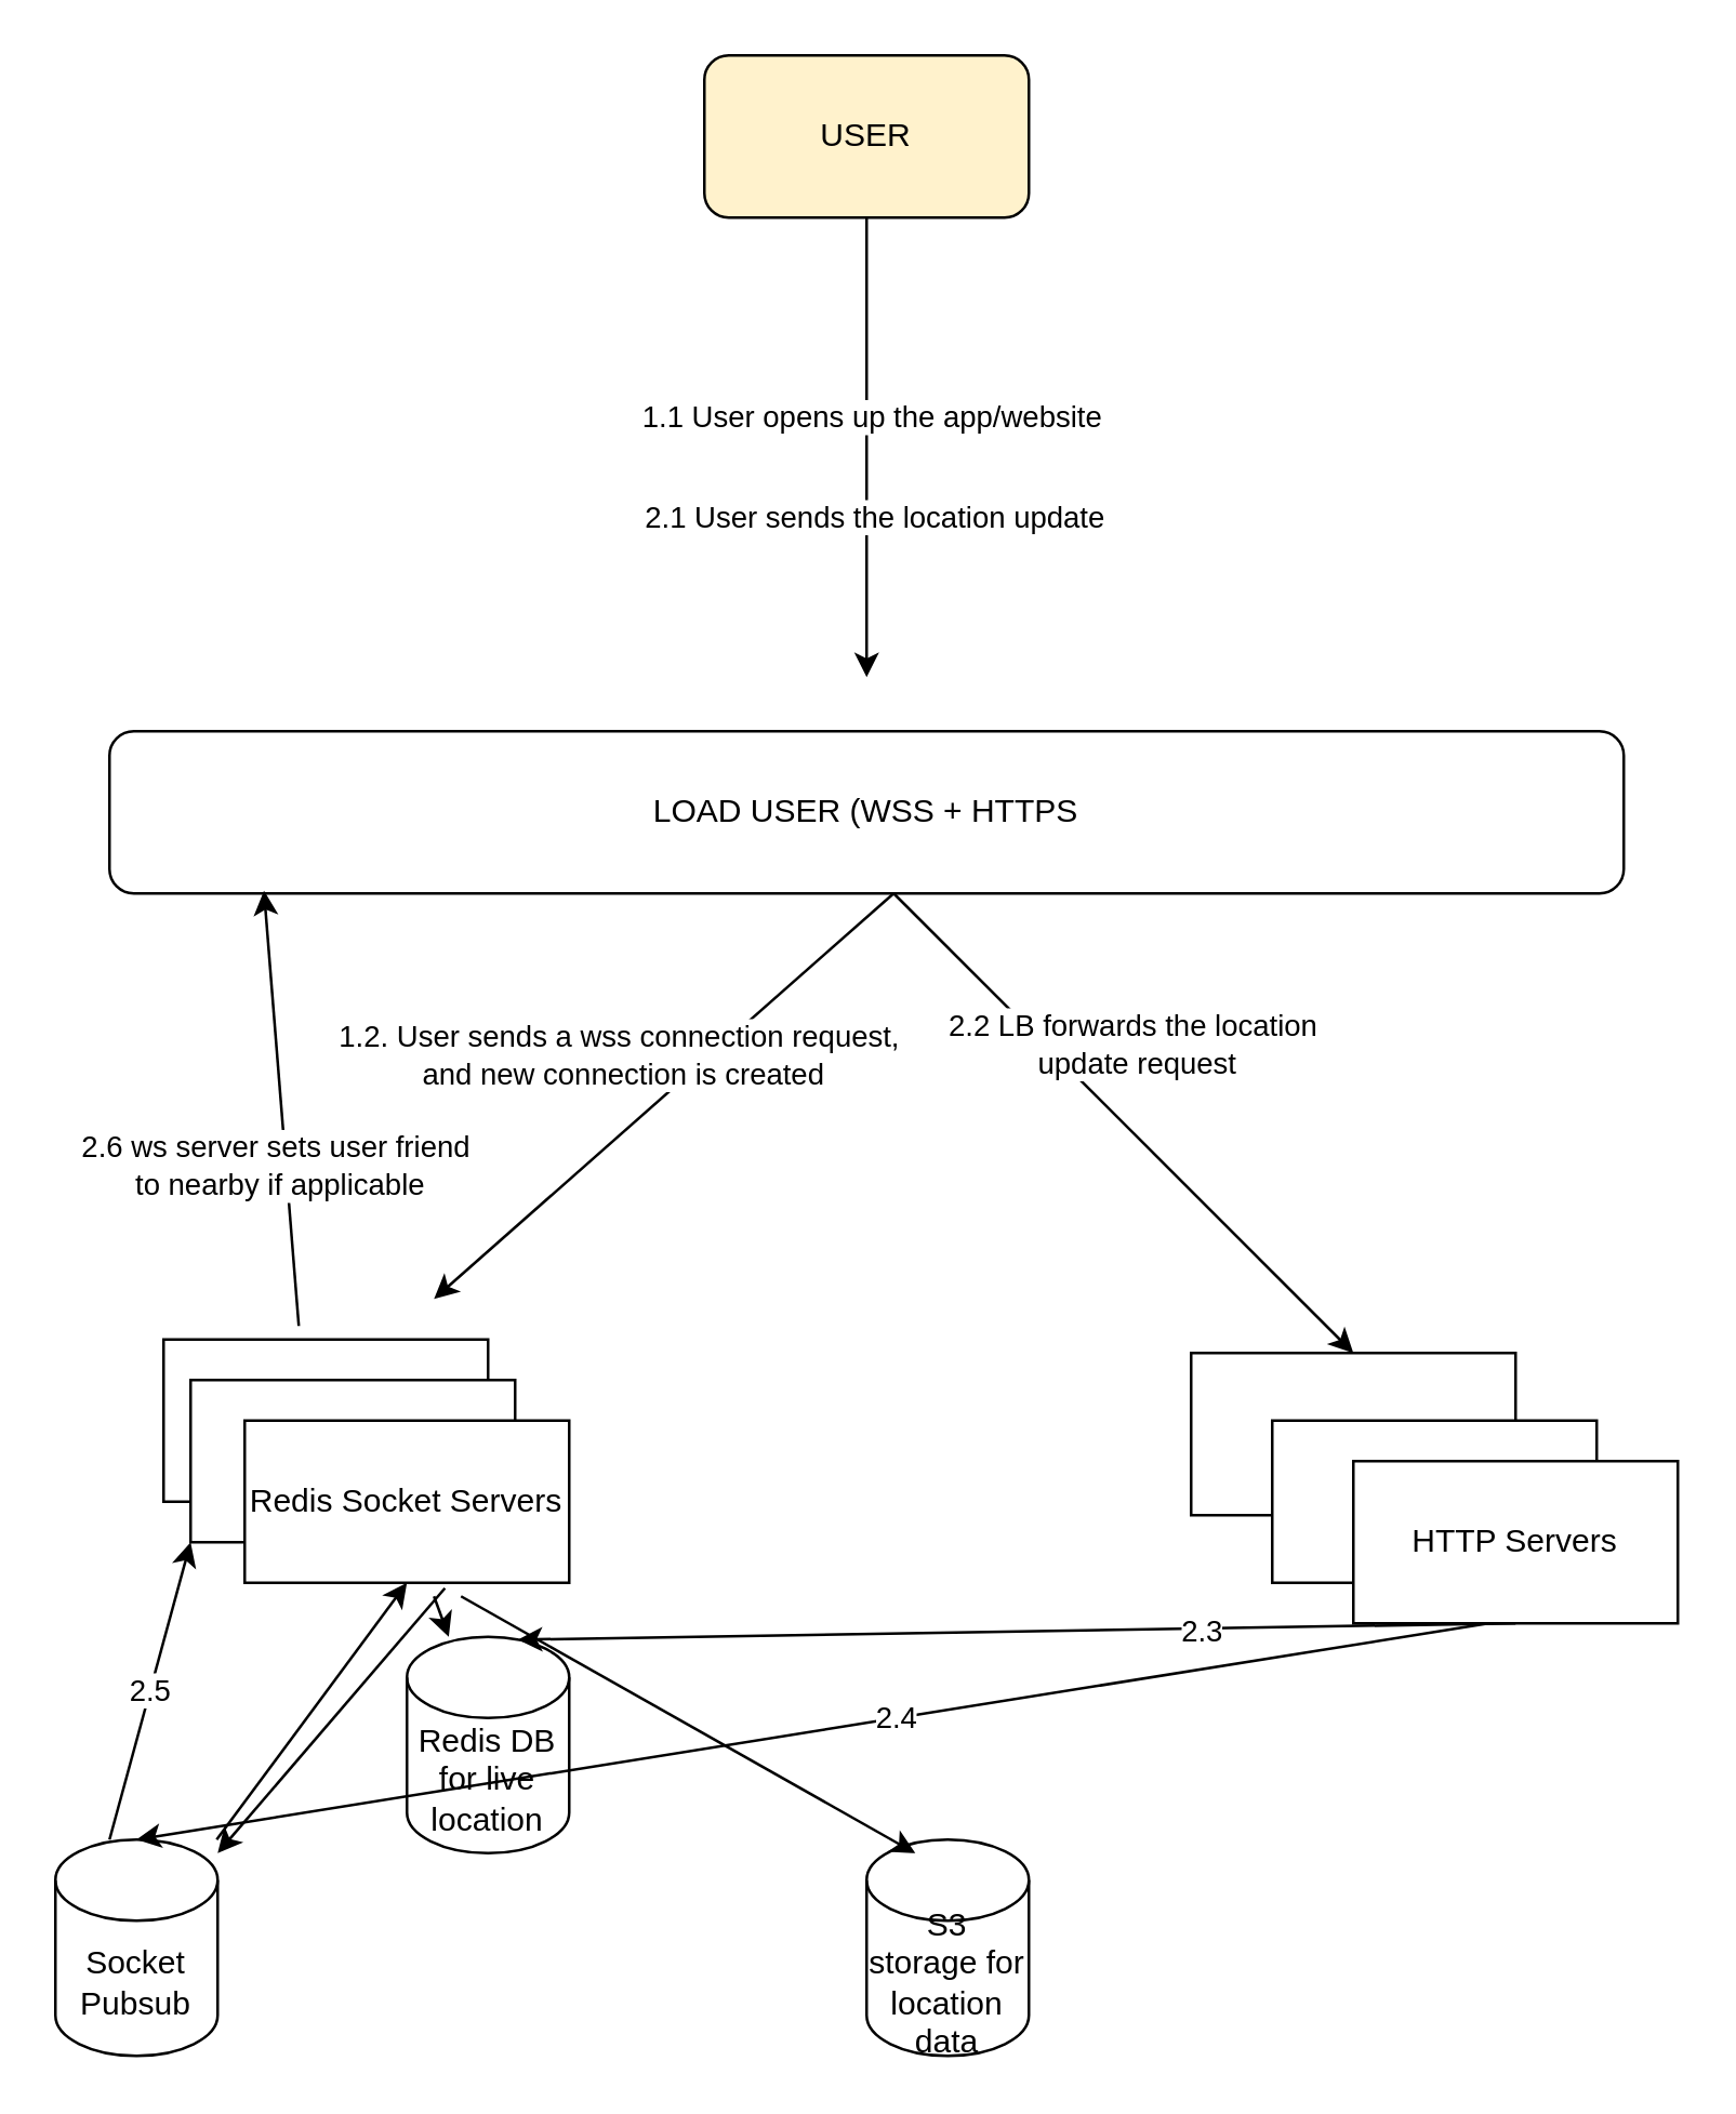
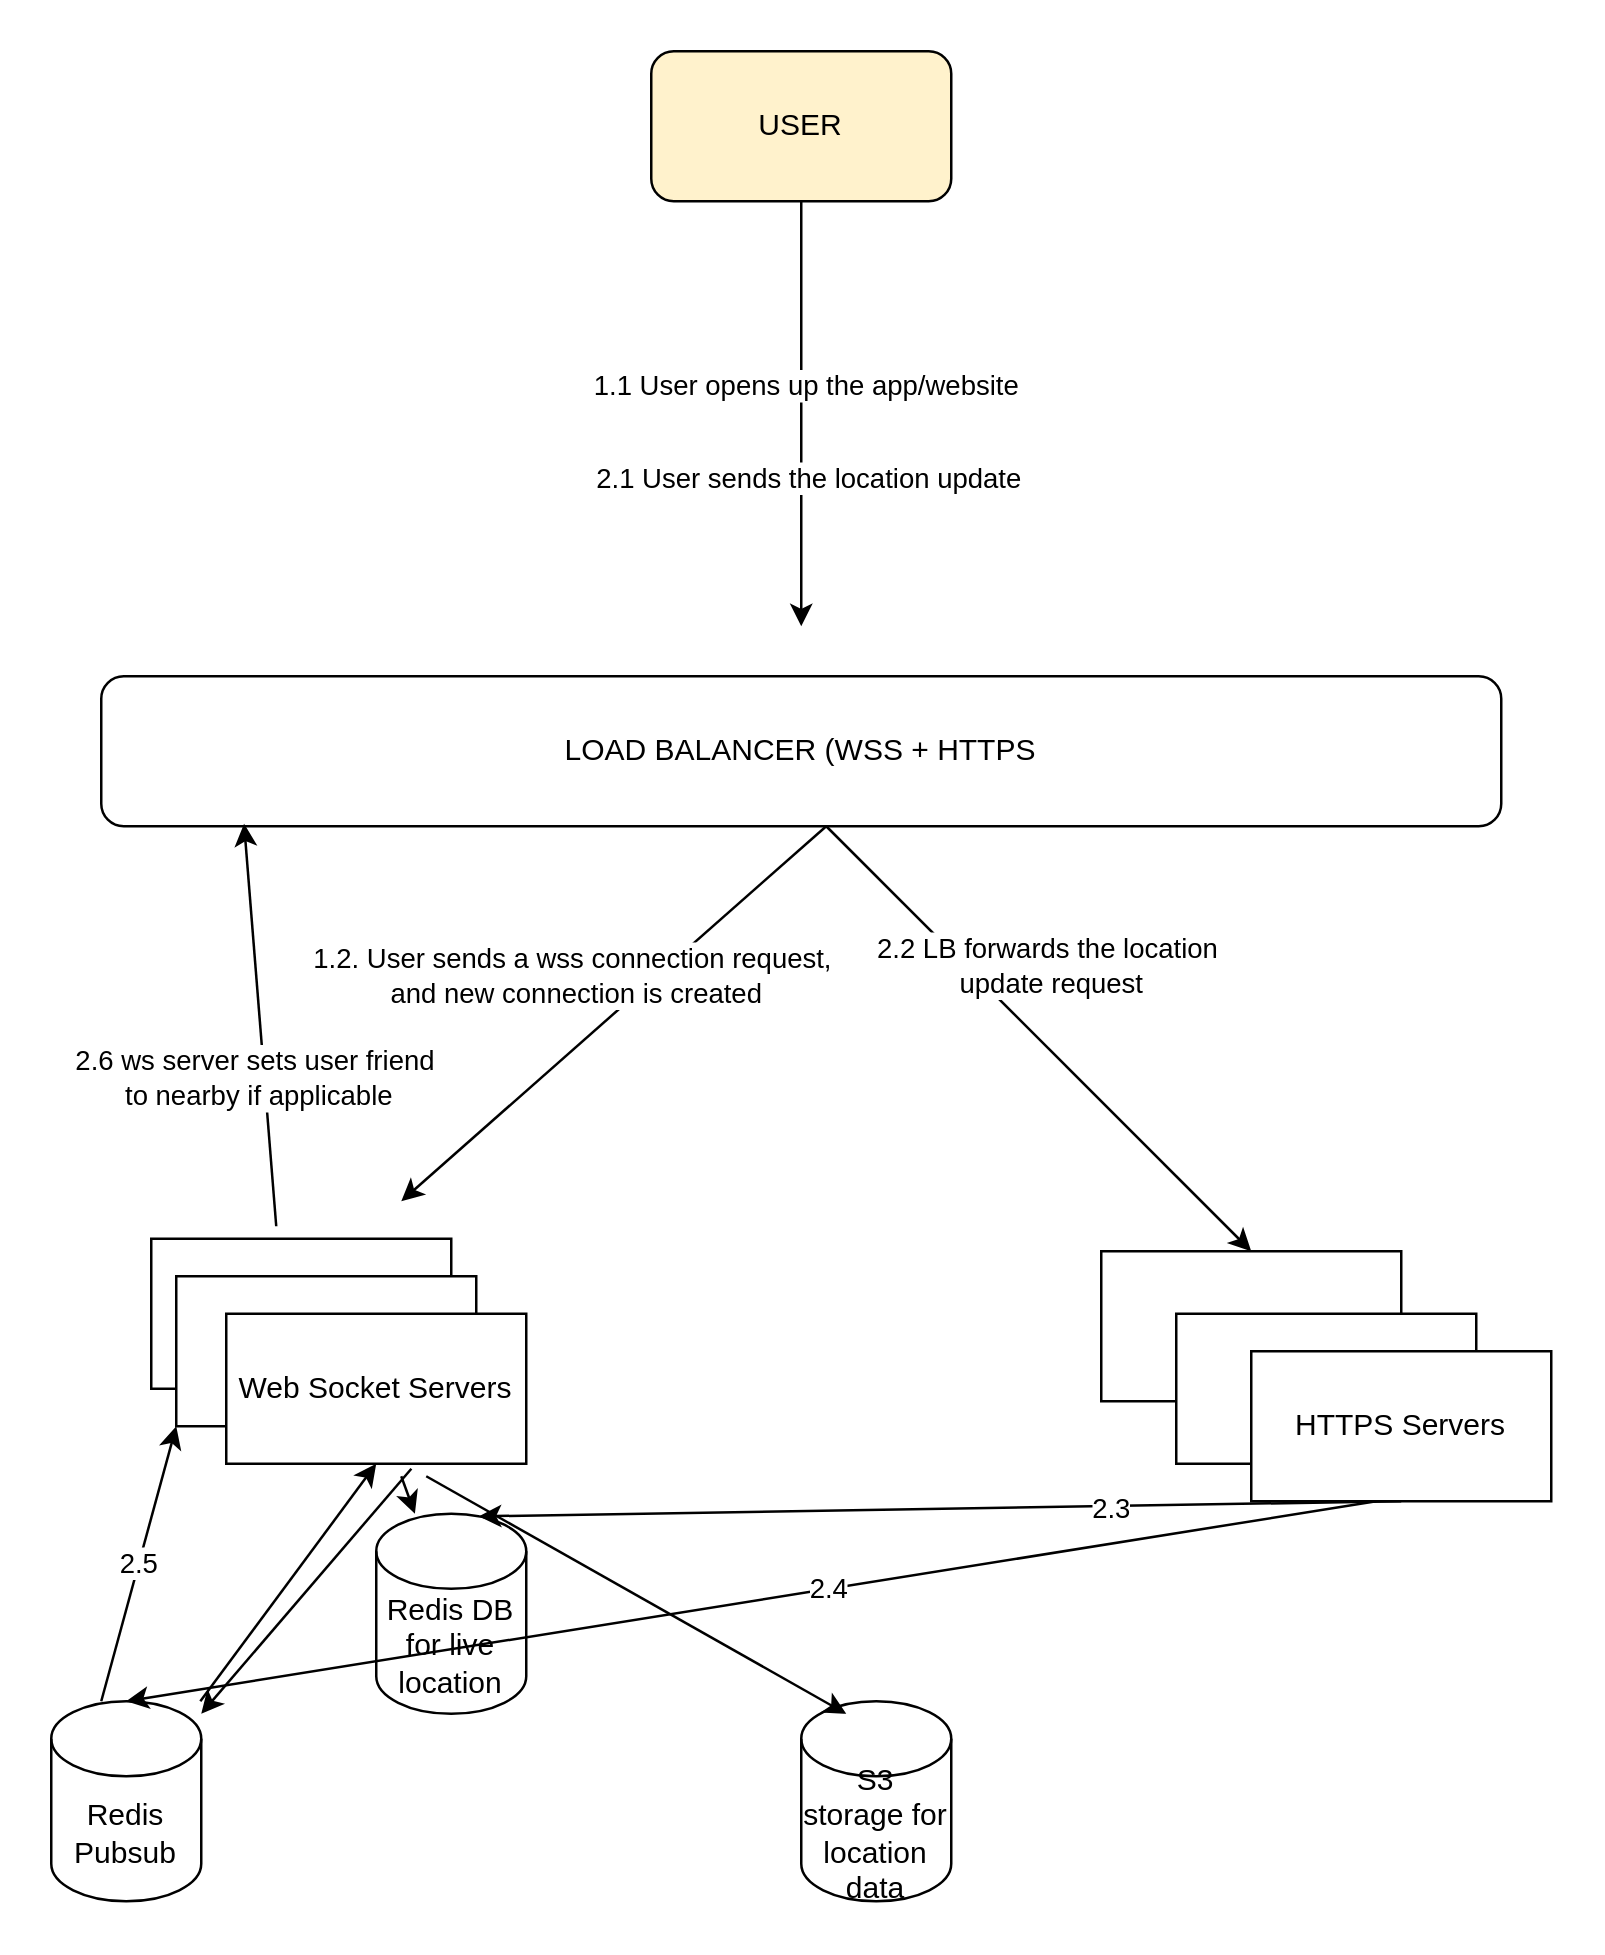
  <mxCell id="0" />
  <mxCell id="1" parent="0" />
  <mxCell id="2" value="USER" style="rounded=1;whiteSpace=wrap;html=1;fillColor=#fff2cc;" vertex="1" parent="1"><mxGeometry x="260" y="20" width="120" height="60" as="geometry" /></mxCell>
  <mxCell id="3" value="" style="endArrow=classic;html=1;rounded=0;" edge="1" parent="1"><mxGeometry width="50" height="50" relative="1" as="geometry"><mxPoint x="320" y="80" as="sourcePoint" /><mxPoint x="320" y="250" as="targetPoint" /></mxGeometry></mxCell>
  <mxCell id="4" value="1.1 User opens up the app/website" style="edgeLabel;html=1;align=center;verticalAlign=middle;resizable=0;points=[];" vertex="1" connectable="0" parent="3"><mxGeometry x="-0.141" y="1" relative="1" as="geometry"><mxPoint as="offset" /></mxGeometry></mxCell>
  <mxCell id="5" value="2.1 User sends the location update" style="edgeLabel;html=1;align=center;verticalAlign=middle;resizable=0;points=[];" vertex="1" connectable="0" parent="3"><mxGeometry x="0.294" y="2" relative="1" as="geometry"><mxPoint as="offset" /></mxGeometry></mxCell>
- <mxCell id="6" value="LOAD USER (WSS + HTTPS" style="rounded=1;whiteSpace=wrap;html=1;" vertex="1" parent="1"><mxGeometry x="40" y="270" width="560" height="60" as="geometry" /></mxCell>
+ <mxCell id="6" value="LOAD BALANCER (WSS + HTTPS" style="rounded=1;whiteSpace=wrap;html=1;" vertex="1" parent="1"><mxGeometry x="40" y="270" width="560" height="60" as="geometry" /></mxCell>
  <mxCell id="7" value="" style="endArrow=classic;html=1;rounded=0;" edge="1" parent="1"><mxGeometry width="50" height="50" relative="1" as="geometry"><mxPoint x="330" y="330" as="sourcePoint" /><mxPoint x="160" y="480" as="targetPoint" /></mxGeometry></mxCell>
  <mxCell id="8" value="1.2. User sends a wss connection request,&amp;nbsp;&lt;div&gt;and new connection is created&lt;/div&gt;" style="edgeLabel;html=1;align=center;verticalAlign=middle;resizable=0;points=[];" vertex="1" connectable="0" parent="7"><mxGeometry x="-0.338" relative="1" as="geometry"><mxPoint x="-44" y="10" as="offset" /></mxGeometry></mxCell>
  <mxCell id="9" value="" style="rounded=0;whiteSpace=wrap;html=1;" vertex="1" parent="1"><mxGeometry x="60" y="495" width="120" height="60" as="geometry" /></mxCell>
  <mxCell id="10" value="" style="rounded=0;whiteSpace=wrap;html=1;" vertex="1" parent="1"><mxGeometry x="70" y="510" width="120" height="60" as="geometry" /></mxCell>
- <mxCell id="11" value="Redis Socket Servers" style="rounded=0;whiteSpace=wrap;html=1;" vertex="1" parent="1"><mxGeometry x="90" y="525" width="120" height="60" as="geometry" /></mxCell>
- <mxCell id="12" value="Socket Pubsub" style="shape=cylinder3;whiteSpace=wrap;html=1;boundedLbl=1;backgroundOutline=1;size=15;" vertex="1" parent="1"><mxGeometry x="20" y="680" width="60" height="80" as="geometry" /></mxCell>
+ <mxCell id="11" value="Web Socket Servers" style="rounded=0;whiteSpace=wrap;html=1;" vertex="1" parent="1"><mxGeometry x="90" y="525" width="120" height="60" as="geometry" /></mxCell>
+ <mxCell id="12" value="Redis Pubsub" style="shape=cylinder3;whiteSpace=wrap;html=1;boundedLbl=1;backgroundOutline=1;size=15;" vertex="1" parent="1"><mxGeometry x="20" y="680" width="60" height="80" as="geometry" /></mxCell>
  <mxCell id="13" value="" style="endArrow=classic;html=1;rounded=0;exitX=0.617;exitY=1.033;exitDx=0;exitDy=0;exitPerimeter=0;" edge="1" parent="1" source="11" target="12"><mxGeometry width="50" height="50" relative="1" as="geometry"><mxPoint x="210" y="560" as="sourcePoint" /><mxPoint x="260" y="510" as="targetPoint" /></mxGeometry></mxCell>
  <mxCell id="14" value="" style="endArrow=classic;html=1;rounded=0;entryX=0.5;entryY=1;entryDx=0;entryDy=0;" edge="1" parent="1" source="12" target="11"><mxGeometry width="50" height="50" relative="1" as="geometry"><mxPoint x="140" y="670" as="sourcePoint" /><mxPoint x="190" y="620" as="targetPoint" /></mxGeometry></mxCell>
  <mxCell id="15" value="Redis DB for live location" style="shape=cylinder3;whiteSpace=wrap;html=1;boundedLbl=1;backgroundOutline=1;size=15;" vertex="1" parent="1"><mxGeometry x="150" y="605" width="60" height="80" as="geometry" /></mxCell>
  <mxCell id="16" value="" style="endArrow=classic;html=1;rounded=0;" edge="1" parent="1" target="15"><mxGeometry width="50" height="50" relative="1" as="geometry"><mxPoint x="160" y="590" as="sourcePoint" /><mxPoint x="210" y="540" as="targetPoint" /></mxGeometry></mxCell>
  <mxCell id="17" value="S3 storage for location data" style="shape=cylinder3;whiteSpace=wrap;html=1;boundedLbl=1;backgroundOutline=1;size=15;" vertex="1" parent="1"><mxGeometry x="320" y="680" width="60" height="80" as="geometry" /></mxCell>
  <mxCell id="18" value="" style="endArrow=classic;html=1;rounded=0;entryX=0.3;entryY=0.063;entryDx=0;entryDy=0;entryPerimeter=0;" edge="1" parent="1" target="17"><mxGeometry width="50" height="50" relative="1" as="geometry"><mxPoint x="170" y="590" as="sourcePoint" /><mxPoint x="220" y="540" as="targetPoint" /></mxGeometry></mxCell>
  <mxCell id="19" value="" style="rounded=0;whiteSpace=wrap;html=1;" vertex="1" parent="1"><mxGeometry x="440" y="500" width="120" height="60" as="geometry" /></mxCell>
  <mxCell id="20" value="" style="rounded=0;whiteSpace=wrap;html=1;" vertex="1" parent="1"><mxGeometry x="470" y="525" width="120" height="60" as="geometry" /></mxCell>
- <mxCell id="21" value="HTTP Servers" style="rounded=0;whiteSpace=wrap;html=1;" vertex="1" parent="1"><mxGeometry x="500" y="540" width="120" height="60" as="geometry" /></mxCell>
+ <mxCell id="21" value="HTTPS Servers" style="rounded=0;whiteSpace=wrap;html=1;" vertex="1" parent="1"><mxGeometry x="500" y="540" width="120" height="60" as="geometry" /></mxCell>
  <mxCell id="22" value="" style="endArrow=classic;html=1;rounded=0;entryX=0.5;entryY=0;entryDx=0;entryDy=0;" edge="1" parent="1" target="19"><mxGeometry width="50" height="50" relative="1" as="geometry"><mxPoint x="330" y="330" as="sourcePoint" /><mxPoint x="380" y="280" as="targetPoint" /></mxGeometry></mxCell>
  <mxCell id="23" value="2.2 LB forwards the location&amp;nbsp;&lt;div&gt;update request&lt;/div&gt;" style="edgeLabel;html=1;align=center;verticalAlign=middle;resizable=0;points=[];" vertex="1" connectable="0" parent="22"><mxGeometry x="-0.347" y="1" relative="1" as="geometry"><mxPoint x="34" y="1" as="offset" /></mxGeometry></mxCell>
  <mxCell id="24" value="" style="endArrow=classic;html=1;rounded=0;entryX=0.683;entryY=0.013;entryDx=0;entryDy=0;entryPerimeter=0;" edge="1" parent="1" target="15"><mxGeometry width="50" height="50" relative="1" as="geometry"><mxPoint x="560" y="600" as="sourcePoint" /><mxPoint x="610" y="550" as="targetPoint" /></mxGeometry></mxCell>
  <mxCell id="25" value="2.3" style="edgeLabel;html=1;align=center;verticalAlign=middle;resizable=0;points=[];" vertex="1" connectable="0" parent="24"><mxGeometry x="-0.364" y="1" relative="1" as="geometry"><mxPoint as="offset" /></mxGeometry></mxCell>
  <mxCell id="26" value="" style="endArrow=classic;html=1;rounded=0;entryX=0.5;entryY=0;entryDx=0;entryDy=0;entryPerimeter=0;" edge="1" parent="1" target="12"><mxGeometry width="50" height="50" relative="1" as="geometry"><mxPoint x="550" y="600" as="sourcePoint" /><mxPoint x="600" y="550" as="targetPoint" /></mxGeometry></mxCell>
  <mxCell id="27" value="2.4" style="edgeLabel;html=1;align=center;verticalAlign=middle;resizable=0;points=[];" vertex="1" connectable="0" parent="26"><mxGeometry x="-0.125" y="-1" relative="1" as="geometry"><mxPoint as="offset" /></mxGeometry></mxCell>
  <mxCell id="28" value="" style="endArrow=classic;html=1;rounded=0;entryX=0;entryY=1;entryDx=0;entryDy=0;" edge="1" parent="1" target="10"><mxGeometry width="50" height="50" relative="1" as="geometry"><mxPoint x="40" y="680" as="sourcePoint" /><mxPoint x="90" y="630" as="targetPoint" /></mxGeometry></mxCell>
  <mxCell id="29" value="2.5" style="edgeLabel;html=1;align=center;verticalAlign=middle;resizable=0;points=[];" vertex="1" connectable="0" parent="28"><mxGeometry x="-0.005" y="1" relative="1" as="geometry"><mxPoint as="offset" /></mxGeometry></mxCell>
  <mxCell id="30" value="" style="endArrow=classic;html=1;rounded=0;entryX=0.102;entryY=0.983;entryDx=0;entryDy=0;entryPerimeter=0;" edge="1" parent="1" target="6"><mxGeometry width="50" height="50" relative="1" as="geometry"><mxPoint x="110" y="490" as="sourcePoint" /><mxPoint x="160" y="440" as="targetPoint" /></mxGeometry></mxCell>
  <mxCell id="31" value="2.6 ws server sets user friend&amp;nbsp;&lt;div&gt;to nearby if applicable&lt;/div&gt;" style="edgeLabel;html=1;align=center;verticalAlign=middle;resizable=0;points=[];" vertex="1" connectable="0" parent="30"><mxGeometry x="0.007" y="1" relative="1" as="geometry"><mxPoint y="21" as="offset" /></mxGeometry></mxCell>
